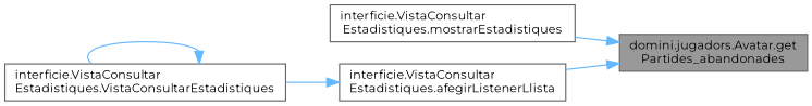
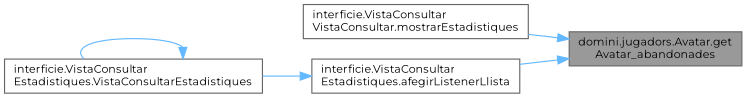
  digraph {
    fontname=Montserrat
    rankdir=RL
    node [color=grey40 fillcolor=white fontname=Montserrat fontsize=10 shape=box style=filled]
    edge [color=steelblue1 dir=back fontname=Montserrat fontsize=10 labelfontname=Helvetica labelfontsize=10 style=solid]
-   n1 [color=gray40 fillcolor=grey60 fontcolor=black height=0.2 label="domini.jugadors.Avatar.get\lPartides_abandonades" width=0.4]
-   n2 [height=0.2 label="interficie.VistaConsultar\lEstadistiques.mostrarEstadistiques" width=0.4]
+   n1 [color=gray40 fillcolor=grey60 fontcolor=black height=0.2 label="domini.jugadors.Avatar.get\lAvatar_abandonades" width=0.4]
+   n2 [height=0.2 label="interficie.VistaConsultar\lVistaConsultar.mostrarEstadistiques" width=0.4]
    n3 [height=0.2 label="interficie.VistaConsultar\lEstadistiques.afegirListenerLlista" width=0.4]
    n4 [height=0.2 label="interficie.VistaConsultar\lEstadistiques.VistaConsultarEstadistiques" width=0.4]
    n1 -> n2
    n1 -> n3
    n3 -> n4
    n4 -> n4
  }
